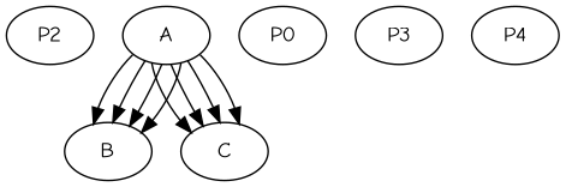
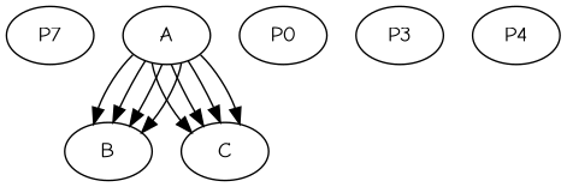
  digraph {
    fontname="Comic Neue"
    node [fontname="Comic Neue"]
    edge [fontname="Comic Neue"]
-   n1 [label=P2]
+   n1 [label=P7]
    A
    B
    C
    n5 [label=P0]
    n6 [label=P3]
    n7 [label=P4]
    A -> B
    A -> B
    A -> B
    A -> B
    A -> C
    A -> C
    A -> C
    A -> C
  }
